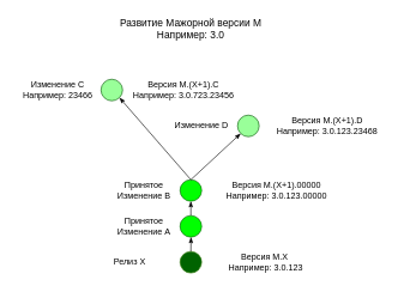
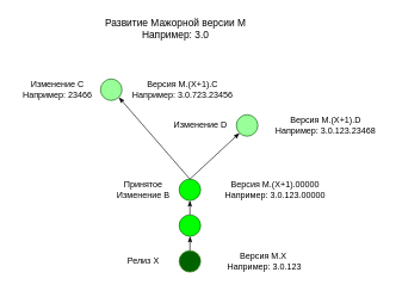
  <mxCell id="0" />
  <mxCell id="1" parent="0" />
  <mxCell id="2" style="edgeStyle=none;rounded=0;orthogonalLoop=1;jettySize=auto;html=1;exitX=0.5;exitY=0;exitDx=0;exitDy=0;entryX=0.5;entryY=1;entryDx=0;entryDy=0;endArrow=classicThin;endFill=1;" parent="1" source="3" target="4" edge="1"><mxGeometry relative="1" as="geometry" /></mxCell>
  <mxCell id="3" value="" style="ellipse;whiteSpace=wrap;html=1;aspect=fixed;fillColor=#00FF00;strokeColor=#005700;fontColor=#ffffff;" parent="1" vertex="1"><mxGeometry x="250" y="300" width="30" height="30" as="geometry" /></mxCell>
  <mxCell id="4" value="" style="ellipse;whiteSpace=wrap;html=1;aspect=fixed;fillColor=#00FF00;strokeColor=#005700;fontColor=#ffffff;" parent="1" vertex="1"><mxGeometry x="250" y="250" width="30" height="30" as="geometry" /></mxCell>
  <mxCell id="5" style="edgeStyle=none;rounded=0;orthogonalLoop=1;jettySize=auto;html=1;entryX=0;entryY=1;entryDx=0;entryDy=0;endArrow=classicThin;endFill=1;exitX=0.5;exitY=0;exitDx=0;exitDy=0;" parent="1" source="4" target="7" edge="1"><mxGeometry relative="1" as="geometry"><mxPoint x="170" y="240" as="sourcePoint" /></mxGeometry></mxCell>
  <mxCell id="6" style="edgeStyle=none;rounded=0;orthogonalLoop=1;jettySize=auto;html=1;exitX=0.5;exitY=0;exitDx=0;exitDy=0;entryX=1;entryY=1;entryDx=0;entryDy=0;endArrow=classicThin;endFill=1;" parent="1" source="4" target="15" edge="1"><mxGeometry relative="1" as="geometry"><mxPoint x="265" y="180" as="targetPoint" /><Array as="points" /></mxGeometry></mxCell>
  <mxCell id="7" value="" style="ellipse;whiteSpace=wrap;html=1;aspect=fixed;fillColor=#99FF99;strokeColor=#005700;fontColor=#ffffff;" parent="1" vertex="1"><mxGeometry x="330" y="160" width="30" height="30" as="geometry" /></mxCell>
  <mxCell id="8" value="" style="ellipse;whiteSpace=wrap;html=1;aspect=fixed;fillColor=#006300;strokeColor=#2D7600;fontColor=#ffffff;" parent="1" vertex="1"><mxGeometry x="250" y="350" width="30" height="30" as="geometry" /></mxCell>
- <mxCell id="9" value="Принятое&lt;br&gt;Изменение A" style="text;html=1;strokeColor=none;fillColor=none;align=center;verticalAlign=middle;whiteSpace=wrap;rounded=0;" parent="1" vertex="1"><mxGeometry x="160" y="300" width="80" height="30" as="geometry" /></mxCell>
  <mxCell id="10" style="edgeStyle=none;rounded=0;orthogonalLoop=1;jettySize=auto;html=1;exitX=0.5;exitY=0;exitDx=0;exitDy=0;endArrow=classicThin;endFill=1;" edge="1" parent="1" source="8"><mxGeometry relative="1" as="geometry"><mxPoint x="275.25" y="310" as="sourcePoint" /><mxPoint x="265.25" y="330" as="targetPoint" /></mxGeometry></mxCell>
- <mxCell id="11" value="Релиз X" style="text;html=1;strokeColor=none;fillColor=none;align=center;verticalAlign=middle;whiteSpace=wrap;rounded=0;" vertex="1" parent="1"><mxGeometry x="140" y="350" width="80" height="30" as="geometry" /></mxCell>
+ <mxCell id="11" value="Релиз X" style="text;html=1;strokeColor=none;fillColor=none;align=center;verticalAlign=middle;whiteSpace=wrap;rounded=0;" vertex="1" parent="1"><mxGeometry x="160" y="350" width="80" height="30" as="geometry" /></mxCell>
  <mxCell id="12" value="Принятое&lt;br&gt;Изменение B" style="text;html=1;strokeColor=none;fillColor=none;align=center;verticalAlign=middle;whiteSpace=wrap;rounded=0;" vertex="1" parent="1"><mxGeometry x="145" y="250" width="110" height="30" as="geometry" /></mxCell>
  <mxCell id="13" value="Версия M.X&amp;nbsp;&lt;br&gt;Например: 3.0.123" style="text;html=1;strokeColor=none;fillColor=none;align=center;verticalAlign=middle;whiteSpace=wrap;rounded=0;" vertex="1" parent="1"><mxGeometry x="306.5" y="345" width="125" height="40" as="geometry" /></mxCell>
  <mxCell id="14" value="Версия M.(X+1).00000&lt;br&gt;Например: 3.0.123.00000" style="text;html=1;strokeColor=none;fillColor=none;align=center;verticalAlign=middle;whiteSpace=wrap;rounded=0;" vertex="1" parent="1"><mxGeometry x="304" y="250" width="161" height="30" as="geometry" /></mxCell>
  <mxCell id="15" value="" style="ellipse;whiteSpace=wrap;html=1;aspect=fixed;fillColor=#99FF99;strokeColor=#005700;fontColor=#ffffff;" vertex="1" parent="1"><mxGeometry x="140" y="110" width="30" height="30" as="geometry" /></mxCell>
  <mxCell id="16" value="Изменение C&lt;br&gt;Например: 23466" style="text;html=1;strokeColor=none;fillColor=none;align=center;verticalAlign=middle;whiteSpace=wrap;rounded=0;" vertex="1" parent="1"><mxGeometry x="20" y="110" width="120" height="30" as="geometry" /></mxCell>
- <mxCell id="17" value="Развитие Мажорной версии M&lt;br style=&quot;font-size: 14px;&quot;&gt;Например: 3.0" style="text;html=1;strokeColor=none;fillColor=none;align=center;verticalAlign=middle;whiteSpace=wrap;rounded=0;fontSize=14;" vertex="1" parent="1"><mxGeometry x="155" y="20" width="220" height="40" as="geometry" /></mxCell>
+ <mxCell id="17" value="Развитие Мажорной версии M&lt;br style=&quot;font-size: 14px;&quot;&gt;Например: 3.0" style="text;html=1;strokeColor=none;fillColor=none;align=center;verticalAlign=middle;whiteSpace=wrap;rounded=0;fontSize=14;" vertex="1" parent="1"><mxGeometry x="135" y="20" width="220" height="40" as="geometry" /></mxCell>
  <mxCell id="18" value="Версия M.(X+1).С&lt;br&gt;Например: 3.0.723.23456" style="text;html=1;strokeColor=none;fillColor=none;align=center;verticalAlign=middle;whiteSpace=wrap;rounded=0;" vertex="1" parent="1"><mxGeometry x="170" y="110" width="170" height="30" as="geometry" /></mxCell>
  <mxCell id="19" value="Изменение D" style="text;html=1;strokeColor=none;fillColor=none;align=center;verticalAlign=middle;whiteSpace=wrap;rounded=0;" vertex="1" parent="1"><mxGeometry x="240" y="160" width="80" height="30" as="geometry" /></mxCell>
  <mxCell id="20" value="Версия M.(X+1).D&lt;br&gt;Например: 3.0.123.23468" style="text;html=1;strokeColor=none;fillColor=none;align=center;verticalAlign=middle;whiteSpace=wrap;rounded=0;" vertex="1" parent="1"><mxGeometry x="370" y="160" width="170" height="30" as="geometry" /></mxCell>
